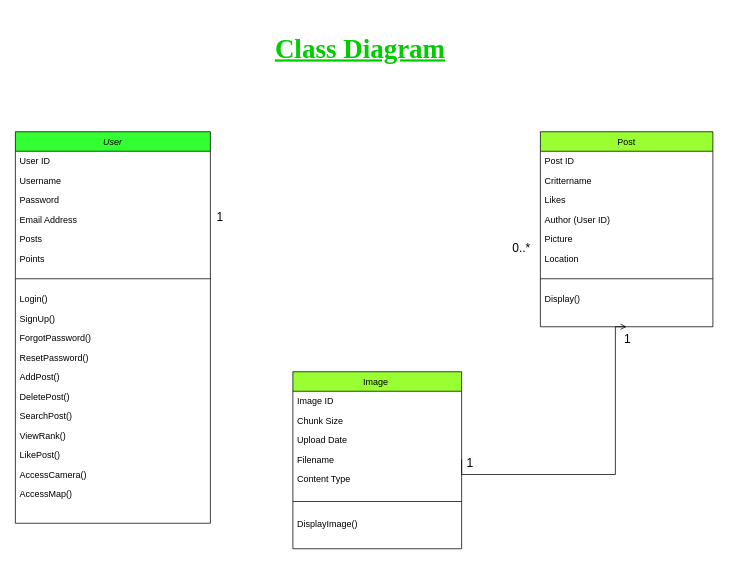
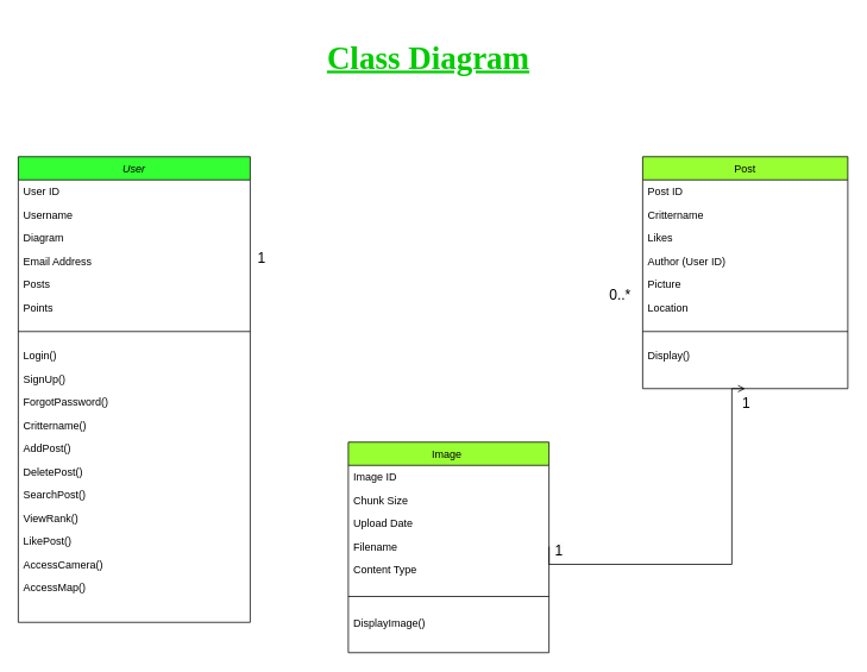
  <mxCell id="0" />
  <mxCell id="1" parent="0" />
  <mxCell id="2" value="User" style="swimlane;fontStyle=2;align=center;verticalAlign=top;childLayout=stackLayout;horizontal=1;startSize=26;horizontalStack=0;resizeParent=1;resizeLast=0;collapsible=1;marginBottom=0;rounded=0;shadow=0;strokeWidth=1;fillColor=#33FF33;" parent="1" vertex="1"><mxGeometry x="20" y="175" width="260" height="522" as="geometry"><mxRectangle x="230" y="140" width="160" height="26" as="alternateBounds" /></mxGeometry></mxCell>
  <mxCell id="3" value="User ID" style="text;align=left;verticalAlign=top;spacingLeft=4;spacingRight=4;overflow=hidden;rotatable=0;points=[[0,0.5],[1,0.5]];portConstraint=eastwest;rounded=0;shadow=0;html=0;" vertex="1" parent="2"><mxGeometry y="26" width="260" height="26" as="geometry" /></mxCell>
  <mxCell id="4" value="Username" style="text;align=left;verticalAlign=top;spacingLeft=4;spacingRight=4;overflow=hidden;rotatable=0;points=[[0,0.5],[1,0.5]];portConstraint=eastwest;rounded=0;shadow=0;html=0;" vertex="1" parent="2"><mxGeometry y="52" width="260" height="26" as="geometry" /></mxCell>
- <mxCell id="5" value="Password" style="text;align=left;verticalAlign=top;spacingLeft=4;spacingRight=4;overflow=hidden;rotatable=0;points=[[0,0.5],[1,0.5]];portConstraint=eastwest;rounded=0;shadow=0;html=0;" vertex="1" parent="2"><mxGeometry y="78" width="260" height="26" as="geometry" /></mxCell>
+ <mxCell id="5" value="Diagram" style="text;align=left;verticalAlign=top;spacingLeft=4;spacingRight=4;overflow=hidden;rotatable=0;points=[[0,0.5],[1,0.5]];portConstraint=eastwest;rounded=0;shadow=0;html=0;" vertex="1" parent="2"><mxGeometry y="78" width="260" height="26" as="geometry" /></mxCell>
  <mxCell id="6" value="Email Address" style="text;align=left;verticalAlign=top;spacingLeft=4;spacingRight=4;overflow=hidden;rotatable=0;points=[[0,0.5],[1,0.5]];portConstraint=eastwest;rounded=0;shadow=0;html=0;" vertex="1" parent="2"><mxGeometry y="104" width="260" height="26" as="geometry" /></mxCell>
  <mxCell id="7" value="Posts" style="text;align=left;verticalAlign=top;spacingLeft=4;spacingRight=4;overflow=hidden;rotatable=0;points=[[0,0.5],[1,0.5]];portConstraint=eastwest;rounded=0;shadow=0;html=0;" vertex="1" parent="2"><mxGeometry y="130" width="260" height="26" as="geometry" /></mxCell>
  <mxCell id="8" value="Points" style="text;align=left;verticalAlign=top;spacingLeft=4;spacingRight=4;overflow=hidden;rotatable=0;points=[[0,0.5],[1,0.5]];portConstraint=eastwest;rounded=0;shadow=0;html=0;" vertex="1" parent="2"><mxGeometry y="156" width="260" height="26" as="geometry" /></mxCell>
  <mxCell id="9" value="" style="line;html=1;strokeWidth=1;align=left;verticalAlign=middle;spacingTop=-1;spacingLeft=3;spacingRight=3;rotatable=0;labelPosition=right;points=[];portConstraint=eastwest;" parent="2" vertex="1"><mxGeometry y="182" width="260" height="28" as="geometry" /></mxCell>
  <mxCell id="10" value="Login()" style="text;align=left;verticalAlign=top;spacingLeft=4;spacingRight=4;overflow=hidden;rotatable=0;points=[[0,0.5],[1,0.5]];portConstraint=eastwest;" parent="2" vertex="1"><mxGeometry y="210" width="260" height="26" as="geometry" /></mxCell>
  <mxCell id="11" value="SignUp()" style="text;align=left;verticalAlign=top;spacingLeft=4;spacingRight=4;overflow=hidden;rotatable=0;points=[[0,0.5],[1,0.5]];portConstraint=eastwest;" vertex="1" parent="2"><mxGeometry y="236" width="260" height="26" as="geometry" /></mxCell>
  <mxCell id="12" value="ForgotPassword()" style="text;align=left;verticalAlign=top;spacingLeft=4;spacingRight=4;overflow=hidden;rotatable=0;points=[[0,0.5],[1,0.5]];portConstraint=eastwest;" vertex="1" parent="2"><mxGeometry y="262" width="260" height="26" as="geometry" /></mxCell>
- <mxCell id="13" value="ResetPassword()" style="text;align=left;verticalAlign=top;spacingLeft=4;spacingRight=4;overflow=hidden;rotatable=0;points=[[0,0.5],[1,0.5]];portConstraint=eastwest;" vertex="1" parent="2"><mxGeometry y="288" width="260" height="26" as="geometry" /></mxCell>
+ <mxCell id="13" value="Crittername()" style="text;align=left;verticalAlign=top;spacingLeft=4;spacingRight=4;overflow=hidden;rotatable=0;points=[[0,0.5],[1,0.5]];portConstraint=eastwest;" vertex="1" parent="2"><mxGeometry y="288" width="260" height="26" as="geometry" /></mxCell>
  <mxCell id="14" value="AddPost()" style="text;align=left;verticalAlign=top;spacingLeft=4;spacingRight=4;overflow=hidden;rotatable=0;points=[[0,0.5],[1,0.5]];portConstraint=eastwest;" vertex="1" parent="2"><mxGeometry y="314" width="260" height="26" as="geometry" /></mxCell>
  <mxCell id="15" value="DeletePost()" style="text;align=left;verticalAlign=top;spacingLeft=4;spacingRight=4;overflow=hidden;rotatable=0;points=[[0,0.5],[1,0.5]];portConstraint=eastwest;" vertex="1" parent="2"><mxGeometry y="340" width="260" height="26" as="geometry" /></mxCell>
  <mxCell id="16" value="SearchPost()" style="text;align=left;verticalAlign=top;spacingLeft=4;spacingRight=4;overflow=hidden;rotatable=0;points=[[0,0.5],[1,0.5]];portConstraint=eastwest;" vertex="1" parent="2"><mxGeometry y="366" width="260" height="26" as="geometry" /></mxCell>
  <mxCell id="17" value="ViewRank()" style="text;align=left;verticalAlign=top;spacingLeft=4;spacingRight=4;overflow=hidden;rotatable=0;points=[[0,0.5],[1,0.5]];portConstraint=eastwest;" vertex="1" parent="2"><mxGeometry y="392" width="260" height="26" as="geometry" /></mxCell>
  <mxCell id="18" value="LikePost()" style="text;align=left;verticalAlign=top;spacingLeft=4;spacingRight=4;overflow=hidden;rotatable=0;points=[[0,0.5],[1,0.5]];portConstraint=eastwest;" vertex="1" parent="2"><mxGeometry y="418" width="260" height="26" as="geometry" /></mxCell>
  <mxCell id="19" value="AccessCamera()" style="text;align=left;verticalAlign=top;spacingLeft=4;spacingRight=4;overflow=hidden;rotatable=0;points=[[0,0.5],[1,0.5]];portConstraint=eastwest;" vertex="1" parent="2"><mxGeometry y="444" width="260" height="26" as="geometry" /></mxCell>
  <mxCell id="20" value="AccessMap()" style="text;align=left;verticalAlign=top;spacingLeft=4;spacingRight=4;overflow=hidden;rotatable=0;points=[[0,0.5],[1,0.5]];portConstraint=eastwest;" vertex="1" parent="2"><mxGeometry y="470" width="260" height="26" as="geometry" /></mxCell>
  <mxCell id="21" style="text;align=left;verticalAlign=top;spacingLeft=4;spacingRight=4;overflow=hidden;rotatable=0;points=[[0,0.5],[1,0.5]];portConstraint=eastwest;" vertex="1" parent="2"><mxGeometry y="496" width="260" height="26" as="geometry" /></mxCell>
  <mxCell id="22" value="Post" style="swimlane;fontStyle=0;align=center;verticalAlign=top;childLayout=stackLayout;horizontal=1;startSize=26;horizontalStack=0;resizeParent=1;resizeLast=0;collapsible=1;marginBottom=0;rounded=0;shadow=0;strokeWidth=1;fillColor=#99FF33;" parent="1" vertex="1"><mxGeometry x="720" y="175" width="230" height="260" as="geometry"><mxRectangle x="550" y="140" width="160" height="26" as="alternateBounds" /></mxGeometry></mxCell>
  <mxCell id="23" value="Post ID" style="text;align=left;verticalAlign=top;spacingLeft=4;spacingRight=4;overflow=hidden;rotatable=0;points=[[0,0.5],[1,0.5]];portConstraint=eastwest;" vertex="1" parent="22"><mxGeometry y="26" width="230" height="26" as="geometry" /></mxCell>
  <mxCell id="24" value="Crittername" style="text;align=left;verticalAlign=top;spacingLeft=4;spacingRight=4;overflow=hidden;rotatable=0;points=[[0,0.5],[1,0.5]];portConstraint=eastwest;" parent="22" vertex="1"><mxGeometry y="52" width="230" height="26" as="geometry" /></mxCell>
  <mxCell id="25" value="Likes" style="text;align=left;verticalAlign=top;spacingLeft=4;spacingRight=4;overflow=hidden;rotatable=0;points=[[0,0.5],[1,0.5]];portConstraint=eastwest;rounded=0;shadow=0;html=0;" parent="22" vertex="1"><mxGeometry y="78" width="230" height="26" as="geometry" /></mxCell>
  <mxCell id="26" value="Author (User ID)" style="text;align=left;verticalAlign=top;spacingLeft=4;spacingRight=4;overflow=hidden;rotatable=0;points=[[0,0.5],[1,0.5]];portConstraint=eastwest;rounded=0;shadow=0;html=0;" parent="22" vertex="1"><mxGeometry y="104" width="230" height="26" as="geometry" /></mxCell>
  <mxCell id="27" value="Picture" style="text;align=left;verticalAlign=top;spacingLeft=4;spacingRight=4;overflow=hidden;rotatable=0;points=[[0,0.5],[1,0.5]];portConstraint=eastwest;rounded=0;shadow=0;html=0;" parent="22" vertex="1"><mxGeometry y="130" width="230" height="26" as="geometry" /></mxCell>
  <mxCell id="28" value="Location" style="text;align=left;verticalAlign=top;spacingLeft=4;spacingRight=4;overflow=hidden;rotatable=0;points=[[0,0.5],[1,0.5]];portConstraint=eastwest;rounded=0;shadow=0;html=0;" parent="22" vertex="1"><mxGeometry y="156" width="230" height="26" as="geometry" /></mxCell>
  <mxCell id="29" value="" style="line;html=1;strokeWidth=1;align=left;verticalAlign=middle;spacingTop=-1;spacingLeft=3;spacingRight=3;rotatable=0;labelPosition=right;points=[];portConstraint=eastwest;" parent="22" vertex="1"><mxGeometry y="182" width="230" height="28" as="geometry" /></mxCell>
  <mxCell id="30" value="Display()" style="text;align=left;verticalAlign=top;spacingLeft=4;spacingRight=4;overflow=hidden;rotatable=0;points=[[0,0.5],[1,0.5]];portConstraint=eastwest;" parent="22" vertex="1"><mxGeometry y="210" width="230" height="26" as="geometry" /></mxCell>
  <mxCell id="31" value="&lt;font face=&quot;Lucida Console&quot; color=&quot;#00cc00&quot; style=&quot;font-size: 36px;&quot;&gt;&lt;u style=&quot;&quot;&gt;&lt;b style=&quot;&quot;&gt;Class Diagram&lt;/b&gt;&lt;/u&gt;&lt;/font&gt;" style="text;html=1;strokeColor=none;fillColor=none;align=center;verticalAlign=middle;whiteSpace=wrap;rounded=0;" vertex="1" parent="1"><mxGeometry x="276" y="20" width="408" height="90" as="geometry" /></mxCell>
  <mxCell id="32" style="edgeStyle=orthogonalEdgeStyle;rounded=0;orthogonalLoop=1;jettySize=auto;html=1;exitX=1;exitY=0.5;exitDx=0;exitDy=0;entryX=0.5;entryY=1;entryDx=0;entryDy=0;endArrow=open;" edge="1" parent="1" source="37" target="22"><mxGeometry relative="1" as="geometry"><mxPoint x="790" y="325" as="targetPoint" /><Array as="points"><mxPoint x="820" y="632" /></Array></mxGeometry></mxCell>
  <mxCell id="33" value="Image " style="swimlane;fontStyle=0;align=center;verticalAlign=top;childLayout=stackLayout;horizontal=1;startSize=26;horizontalStack=0;resizeParent=1;resizeLast=0;collapsible=1;marginBottom=0;rounded=0;shadow=0;strokeWidth=1;fillColor=#99FF33;" vertex="1" parent="1"><mxGeometry x="390" y="495" width="225" height="236" as="geometry"><mxRectangle x="550" y="140" width="160" height="26" as="alternateBounds" /></mxGeometry></mxCell>
  <mxCell id="34" value="Image ID" style="text;align=left;verticalAlign=top;spacingLeft=4;spacingRight=4;overflow=hidden;rotatable=0;points=[[0,0.5],[1,0.5]];portConstraint=eastwest;" vertex="1" parent="33"><mxGeometry y="26" width="225" height="26" as="geometry" /></mxCell>
  <mxCell id="35" value="Chunk Size" style="text;align=left;verticalAlign=top;spacingLeft=4;spacingRight=4;overflow=hidden;rotatable=0;points=[[0,0.5],[1,0.5]];portConstraint=eastwest;" vertex="1" parent="33"><mxGeometry y="52" width="225" height="26" as="geometry" /></mxCell>
  <mxCell id="36" value="Upload Date" style="text;align=left;verticalAlign=top;spacingLeft=4;spacingRight=4;overflow=hidden;rotatable=0;points=[[0,0.5],[1,0.5]];portConstraint=eastwest;rounded=0;shadow=0;html=0;" vertex="1" parent="33"><mxGeometry y="78" width="225" height="26" as="geometry" /></mxCell>
  <mxCell id="37" value="Filename" style="text;align=left;verticalAlign=top;spacingLeft=4;spacingRight=4;overflow=hidden;rotatable=0;points=[[0,0.5],[1,0.5]];portConstraint=eastwest;rounded=0;shadow=0;html=0;" vertex="1" parent="33"><mxGeometry y="104" width="225" height="26" as="geometry" /></mxCell>
  <mxCell id="38" value="Content Type" style="text;align=left;verticalAlign=top;spacingLeft=4;spacingRight=4;overflow=hidden;rotatable=0;points=[[0,0.5],[1,0.5]];portConstraint=eastwest;rounded=0;shadow=0;html=0;" vertex="1" parent="33"><mxGeometry y="130" width="225" height="26" as="geometry" /></mxCell>
  <mxCell id="39" value="" style="line;html=1;strokeWidth=1;align=left;verticalAlign=middle;spacingTop=-1;spacingLeft=3;spacingRight=3;rotatable=0;labelPosition=right;points=[];portConstraint=eastwest;" vertex="1" parent="33"><mxGeometry y="156" width="225" height="34" as="geometry" /></mxCell>
  <mxCell id="40" value="DisplayImage()" style="text;align=left;verticalAlign=top;spacingLeft=4;spacingRight=4;overflow=hidden;rotatable=0;points=[[0,0.5],[1,0.5]];portConstraint=eastwest;" vertex="1" parent="33"><mxGeometry y="190" width="225" height="26" as="geometry" /></mxCell>
  <mxCell id="41" value="" style="resizable=0;align=left;verticalAlign=bottom;labelBackgroundColor=none;fontSize=12;" connectable="0" vertex="1" parent="1"><mxGeometry x="350" y="355.001" as="geometry"><mxPoint x="272" y="281" as="offset" /></mxGeometry></mxCell>
  <mxCell id="42" value="" style="resizable=0;align=left;verticalAlign=bottom;labelBackgroundColor=none;fontSize=12;" connectable="0" vertex="1" parent="1"><mxGeometry x="302" y="217.381" as="geometry"><mxPoint x="472" y="126" as="offset" /></mxGeometry></mxCell>
  <mxCell id="43" value="&lt;font size=&quot;3&quot;&gt;1&lt;/font&gt;" style="text;html=1;strokeColor=none;fillColor=none;align=center;verticalAlign=middle;whiteSpace=wrap;rounded=0;" vertex="1" parent="1"><mxGeometry x="284" y="275" width="18" height="25" as="geometry" /></mxCell>
  <mxCell id="44" value="&lt;font size=&quot;3&quot;&gt;0..*&lt;/font&gt;" style="text;html=1;strokeColor=none;fillColor=none;align=center;verticalAlign=middle;whiteSpace=wrap;rounded=0;" vertex="1" parent="1"><mxGeometry x="680" y="315" width="30" height="30" as="geometry" /></mxCell>
  <mxCell id="45" value="&lt;span style=&quot;color: rgb(0, 0, 0); font-family: Helvetica; font-size: medium; font-style: normal; font-variant-ligatures: normal; font-variant-caps: normal; font-weight: 400; letter-spacing: normal; orphans: 2; text-align: center; text-indent: 0px; text-transform: none; widows: 2; word-spacing: 0px; -webkit-text-stroke-width: 0px; background-color: rgb(251, 251, 251); text-decoration-thickness: initial; text-decoration-style: initial; text-decoration-color: initial; float: none; display: inline !important;&quot;&gt;1&lt;/span&gt;" style="text;whiteSpace=wrap;html=1;" vertex="1" parent="1"><mxGeometry x="620" y="600" width="20" height="40" as="geometry" /></mxCell>
  <mxCell id="46" value="&lt;span style=&quot;color: rgb(0, 0, 0); font-family: Helvetica; font-size: medium; font-style: normal; font-variant-ligatures: normal; font-variant-caps: normal; font-weight: 400; letter-spacing: normal; orphans: 2; text-align: center; text-indent: 0px; text-transform: none; widows: 2; word-spacing: 0px; -webkit-text-stroke-width: 0px; background-color: rgb(251, 251, 251); text-decoration-thickness: initial; text-decoration-style: initial; text-decoration-color: initial; float: none; display: inline !important;&quot;&gt;1&lt;/span&gt;" style="text;whiteSpace=wrap;html=1;" vertex="1" parent="1"><mxGeometry x="830" y="435" width="20" height="40" as="geometry" /></mxCell>
